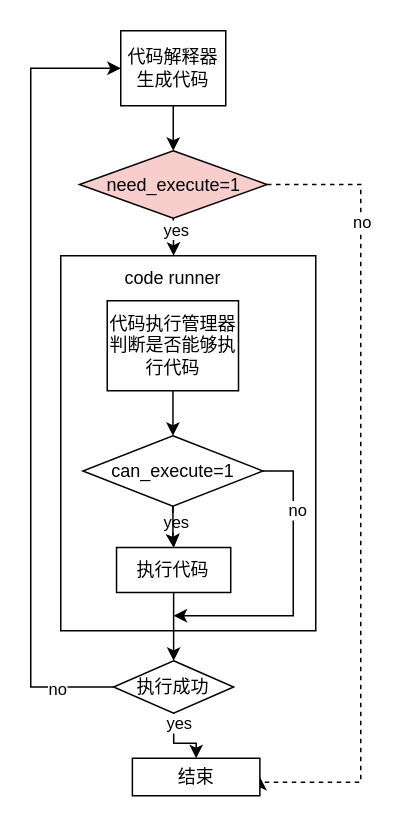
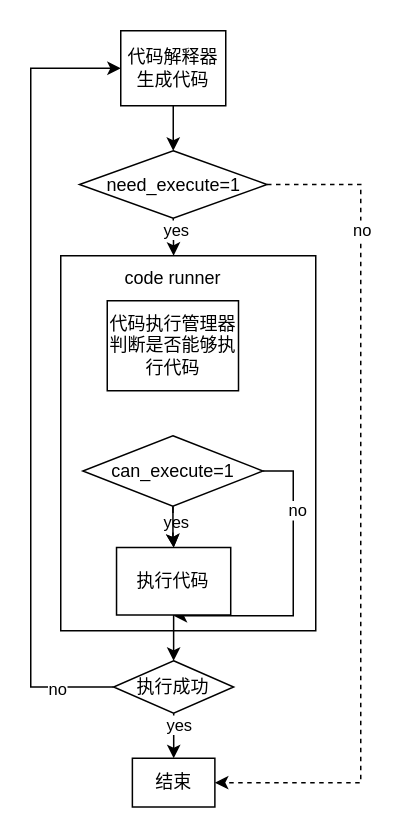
  <mxCell id="0" />
  <mxCell id="1" parent="0" />
  <mxCell id="2" value="" style="edgeStyle=orthogonalEdgeStyle;rounded=0;orthogonalLoop=1;jettySize=auto;html=1;" edge="1" parent="1" source="3" target="8"><mxGeometry relative="1" as="geometry" /></mxCell>
  <mxCell id="3" value="代码解释器生成代码" style="rounded=0;whiteSpace=wrap;html=1;" vertex="1" parent="1"><mxGeometry x="80" y="20" width="70" height="50" as="geometry" /></mxCell>
  <mxCell id="4" style="edgeStyle=orthogonalEdgeStyle;rounded=0;orthogonalLoop=1;jettySize=auto;html=1;exitX=1;exitY=0.5;exitDx=0;exitDy=0;entryX=1;entryY=0.5;entryDx=0;entryDy=0;dashed=1;" edge="1" parent="1" source="8" target="15"><mxGeometry relative="1" as="geometry"><Array as="points"><mxPoint x="240" y="123" /><mxPoint x="240" y="521" /></Array></mxGeometry></mxCell>
  <mxCell id="5" value="no" style="edgeLabel;html=1;align=center;verticalAlign=middle;resizable=0;points=[];" vertex="1" connectable="0" parent="4"><mxGeometry x="-0.671" relative="1" as="geometry"><mxPoint as="offset" /></mxGeometry></mxCell>
  <mxCell id="6" style="edgeStyle=orthogonalEdgeStyle;rounded=0;orthogonalLoop=1;jettySize=auto;html=1;exitX=0.5;exitY=1;exitDx=0;exitDy=0;entryX=0.5;entryY=0;entryDx=0;entryDy=0;" edge="1" parent="1" source="8" target="26"><mxGeometry relative="1" as="geometry" /></mxCell>
  <mxCell id="7" value="yes" style="edgeLabel;html=1;align=center;verticalAlign=middle;resizable=0;points=[];" vertex="1" connectable="0" parent="6"><mxGeometry x="-0.599" y="1" relative="1" as="geometry"><mxPoint y="3" as="offset" /></mxGeometry></mxCell>
- <mxCell id="8" value="need_execute=1" style="rhombus;whiteSpace=wrap;html=1;rounded=0;fillColor=#f8cecc;" vertex="1" parent="1"><mxGeometry x="52.5" y="100" width="125" height="45" as="geometry" /></mxCell>
+ <mxCell id="8" value="need_execute=1" style="rhombus;whiteSpace=wrap;html=1;rounded=0;" vertex="1" parent="1"><mxGeometry x="52.5" y="100" width="125" height="45" as="geometry" /></mxCell>
  <mxCell id="9" value="" style="whiteSpace=wrap;html=1;rounded=0;" vertex="1" parent="1"><mxGeometry x="40" y="170" width="170" height="250" as="geometry" /></mxCell>
  <mxCell id="10" value="" style="edgeStyle=orthogonalEdgeStyle;rounded=0;orthogonalLoop=1;jettySize=auto;html=1;" edge="1" parent="1" source="14" target="15"><mxGeometry relative="1" as="geometry" /></mxCell>
  <mxCell id="11" value="yes" style="edgeLabel;html=1;align=center;verticalAlign=middle;resizable=0;points=[];" vertex="1" connectable="0" parent="10"><mxGeometry x="-0.68" y="3" relative="1" as="geometry"><mxPoint as="offset" /></mxGeometry></mxCell>
  <mxCell id="12" style="edgeStyle=orthogonalEdgeStyle;rounded=0;orthogonalLoop=1;jettySize=auto;html=1;exitX=0;exitY=0.5;exitDx=0;exitDy=0;entryX=0;entryY=0.5;entryDx=0;entryDy=0;" edge="1" parent="1" source="14" target="3"><mxGeometry relative="1" as="geometry"><Array as="points"><mxPoint x="20" y="458" /><mxPoint x="20" y="45" /></Array></mxGeometry></mxCell>
  <mxCell id="13" value="no" style="edgeLabel;html=1;align=center;verticalAlign=middle;resizable=0;points=[];" vertex="1" connectable="0" parent="12"><mxGeometry x="-0.855" y="1" relative="1" as="geometry"><mxPoint as="offset" /></mxGeometry></mxCell>
  <mxCell id="14" value="执行成功" style="rhombus;whiteSpace=wrap;html=1;rounded=0;" vertex="1" parent="1"><mxGeometry x="75.25" y="440" width="80" height="35" as="geometry" /></mxCell>
- <mxCell id="15" value="结束" style="whiteSpace=wrap;html=1;rounded=0;" vertex="1" parent="1"><mxGeometry x="87.75" y="505" width="85" height="25" as="geometry" /></mxCell>
- <mxCell id="16" value="" style="edgeStyle=orthogonalEdgeStyle;rounded=0;orthogonalLoop=1;jettySize=auto;html=1;" edge="1" parent="1" source="17" target="23"><mxGeometry relative="1" as="geometry" /></mxCell>
+ <mxCell id="15" value="结束" style="whiteSpace=wrap;html=1;rounded=0;" vertex="1" parent="1"><mxGeometry x="87.75" y="505" width="55" height="32.5" as="geometry" /></mxCell>
  <mxCell id="17" value="代码执行管理器判断是否能够执行代码" style="whiteSpace=wrap;html=1;rounded=0;" vertex="1" parent="1"><mxGeometry x="71" y="200" width="87.5" height="60" as="geometry" /></mxCell>
  <mxCell id="18" value="" style="edgeStyle=orthogonalEdgeStyle;rounded=0;orthogonalLoop=1;jettySize=auto;html=1;" edge="1" parent="1" source="23" target="25"><mxGeometry relative="1" as="geometry" /></mxCell>
  <mxCell id="19" value="yes" style="edgeLabel;html=1;align=center;verticalAlign=middle;resizable=0;points=[];" vertex="1" connectable="0" parent="18"><mxGeometry x="-0.262" y="3" relative="1" as="geometry"><mxPoint x="-1" y="1" as="offset" /></mxGeometry></mxCell>
  <mxCell id="20" value="" style="edgeStyle=orthogonalEdgeStyle;rounded=0;orthogonalLoop=1;jettySize=auto;html=1;" edge="1" parent="1" source="23" target="25"><mxGeometry relative="1" as="geometry" /></mxCell>
  <mxCell id="21" style="edgeStyle=orthogonalEdgeStyle;rounded=0;orthogonalLoop=1;jettySize=auto;html=1;exitX=1;exitY=0.5;exitDx=0;exitDy=0;" edge="1" parent="1" source="23"><mxGeometry relative="1" as="geometry"><mxPoint x="115.25" y="410" as="targetPoint" /><Array as="points"><mxPoint x="195" y="314" /><mxPoint x="195" y="410" /></Array></mxGeometry></mxCell>
  <mxCell id="22" value="no" style="edgeLabel;html=1;align=center;verticalAlign=middle;resizable=0;points=[];" vertex="1" connectable="0" parent="21"><mxGeometry x="-0.532" y="2" relative="1" as="geometry"><mxPoint as="offset" /></mxGeometry></mxCell>
  <mxCell id="23" value="can_execute=1" style="rhombus;whiteSpace=wrap;html=1;rounded=0;" vertex="1" parent="1"><mxGeometry x="54.75" y="290" width="120" height="47" as="geometry" /></mxCell>
  <mxCell id="24" style="edgeStyle=orthogonalEdgeStyle;rounded=0;orthogonalLoop=1;jettySize=auto;html=1;exitX=0.5;exitY=1;exitDx=0;exitDy=0;entryX=0.5;entryY=0;entryDx=0;entryDy=0;" edge="1" parent="1" source="25" target="14"><mxGeometry relative="1" as="geometry"><mxPoint x="114.5" y="459" as="targetPoint" /></mxGeometry></mxCell>
- <mxCell id="25" value="执行代码" style="whiteSpace=wrap;html=1;rounded=0;" vertex="1" parent="1"><mxGeometry x="77.19" y="364.5" width="76.12" height="30" as="geometry" /></mxCell>
+ <mxCell id="25" value="执行代码" style="whiteSpace=wrap;html=1;rounded=0;" vertex="1" parent="1"><mxGeometry x="77.19" y="364.5" width="76.12" height="45" as="geometry" /></mxCell>
  <mxCell id="26" value="code runner" style="text;html=1;align=center;verticalAlign=middle;whiteSpace=wrap;rounded=0;" vertex="1" parent="1"><mxGeometry x="75.25" y="170" width="80" height="30" as="geometry" /></mxCell>
